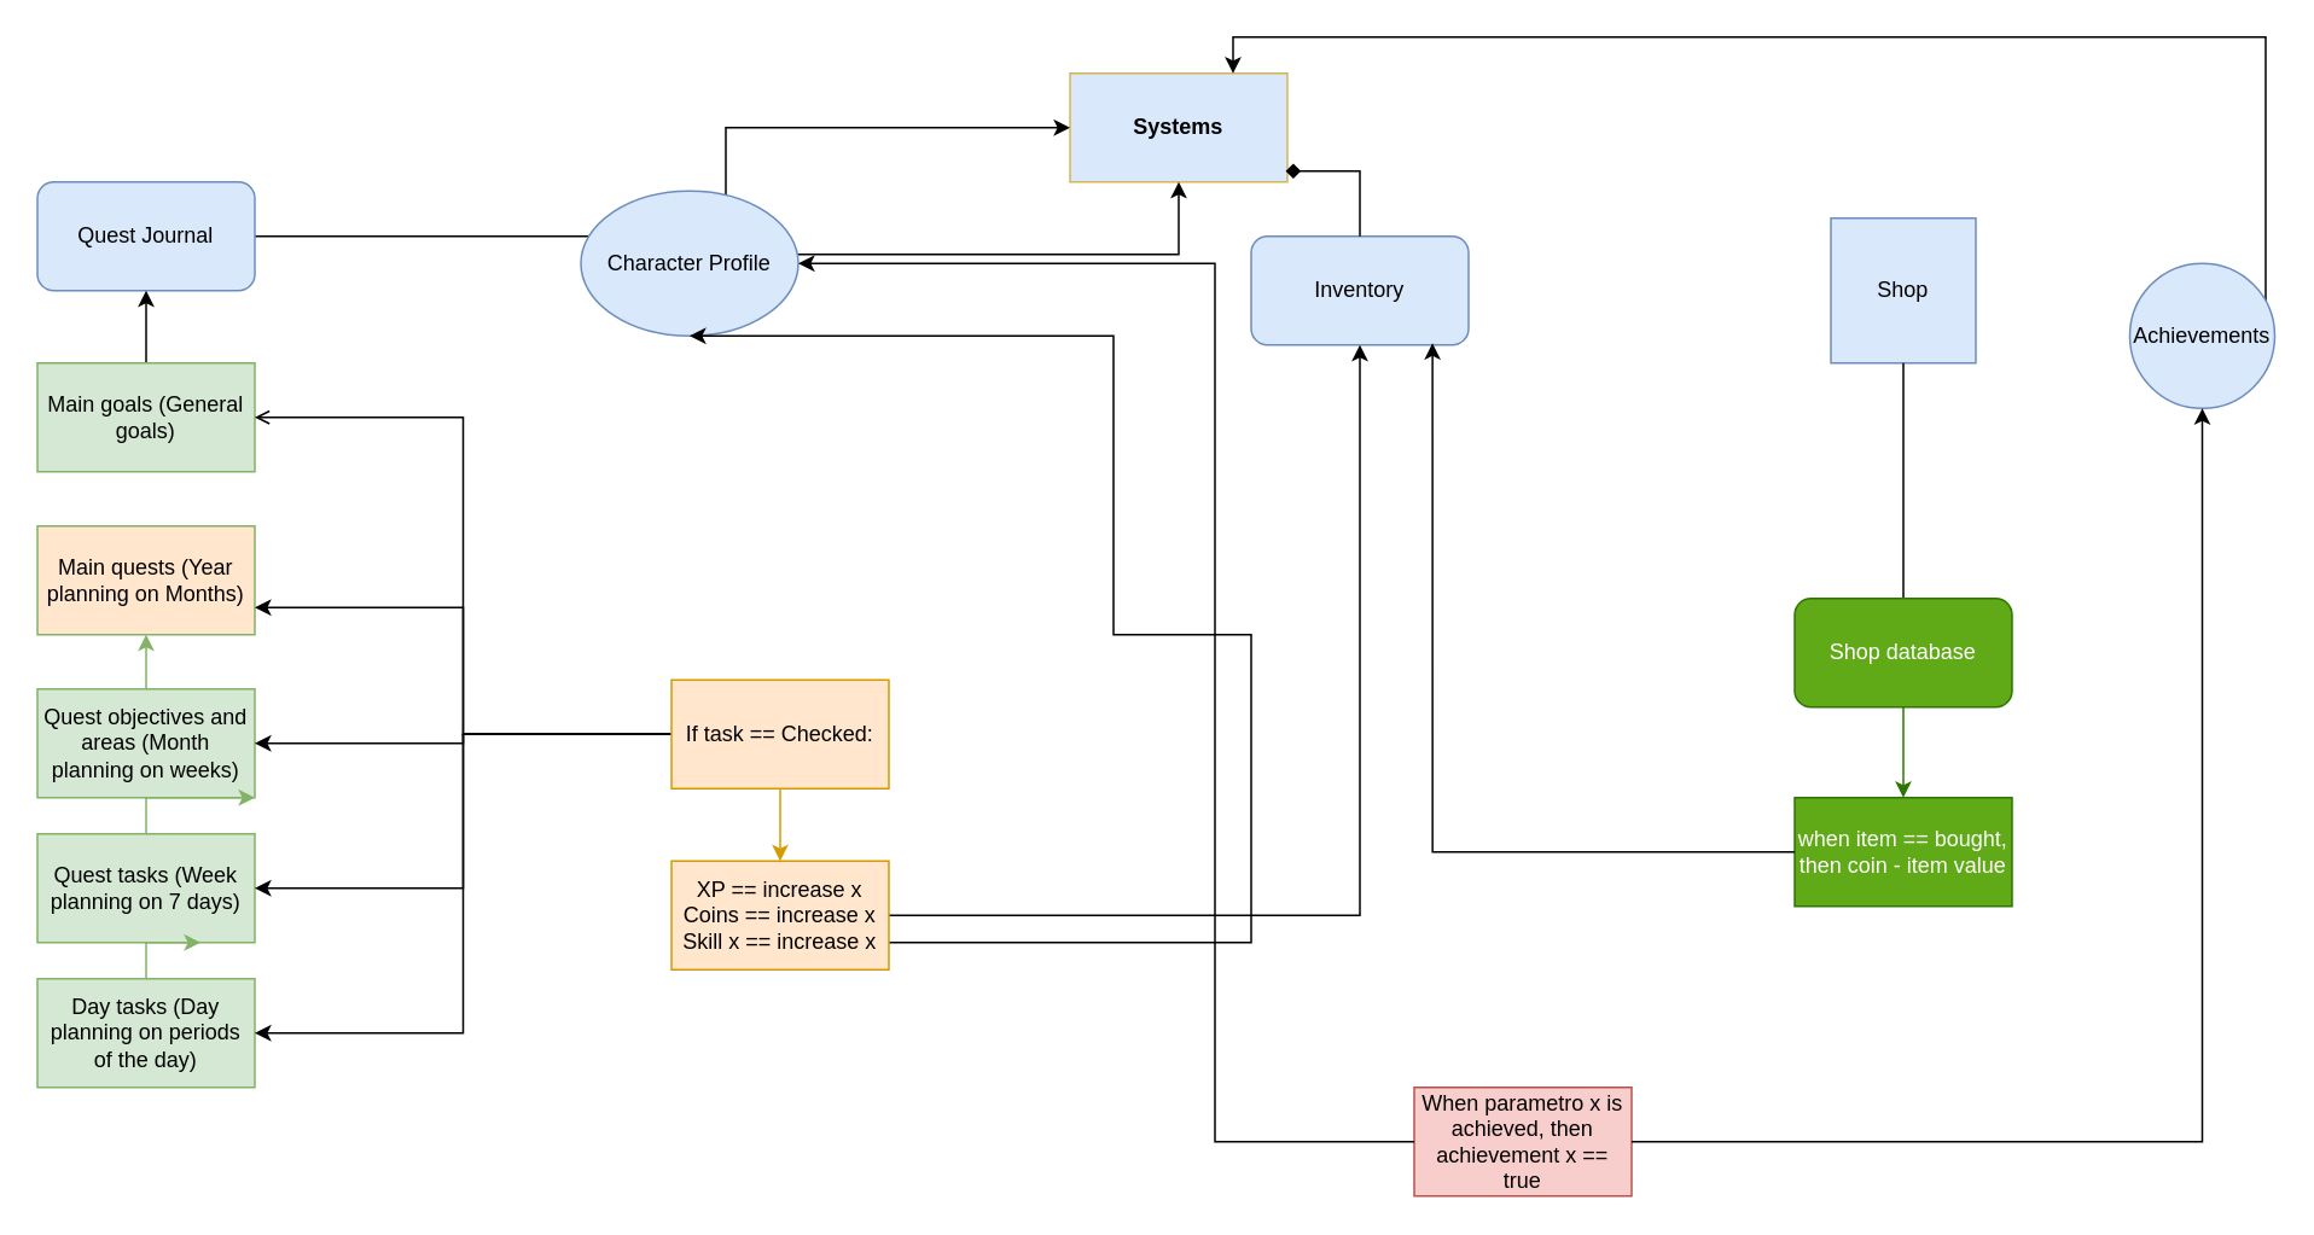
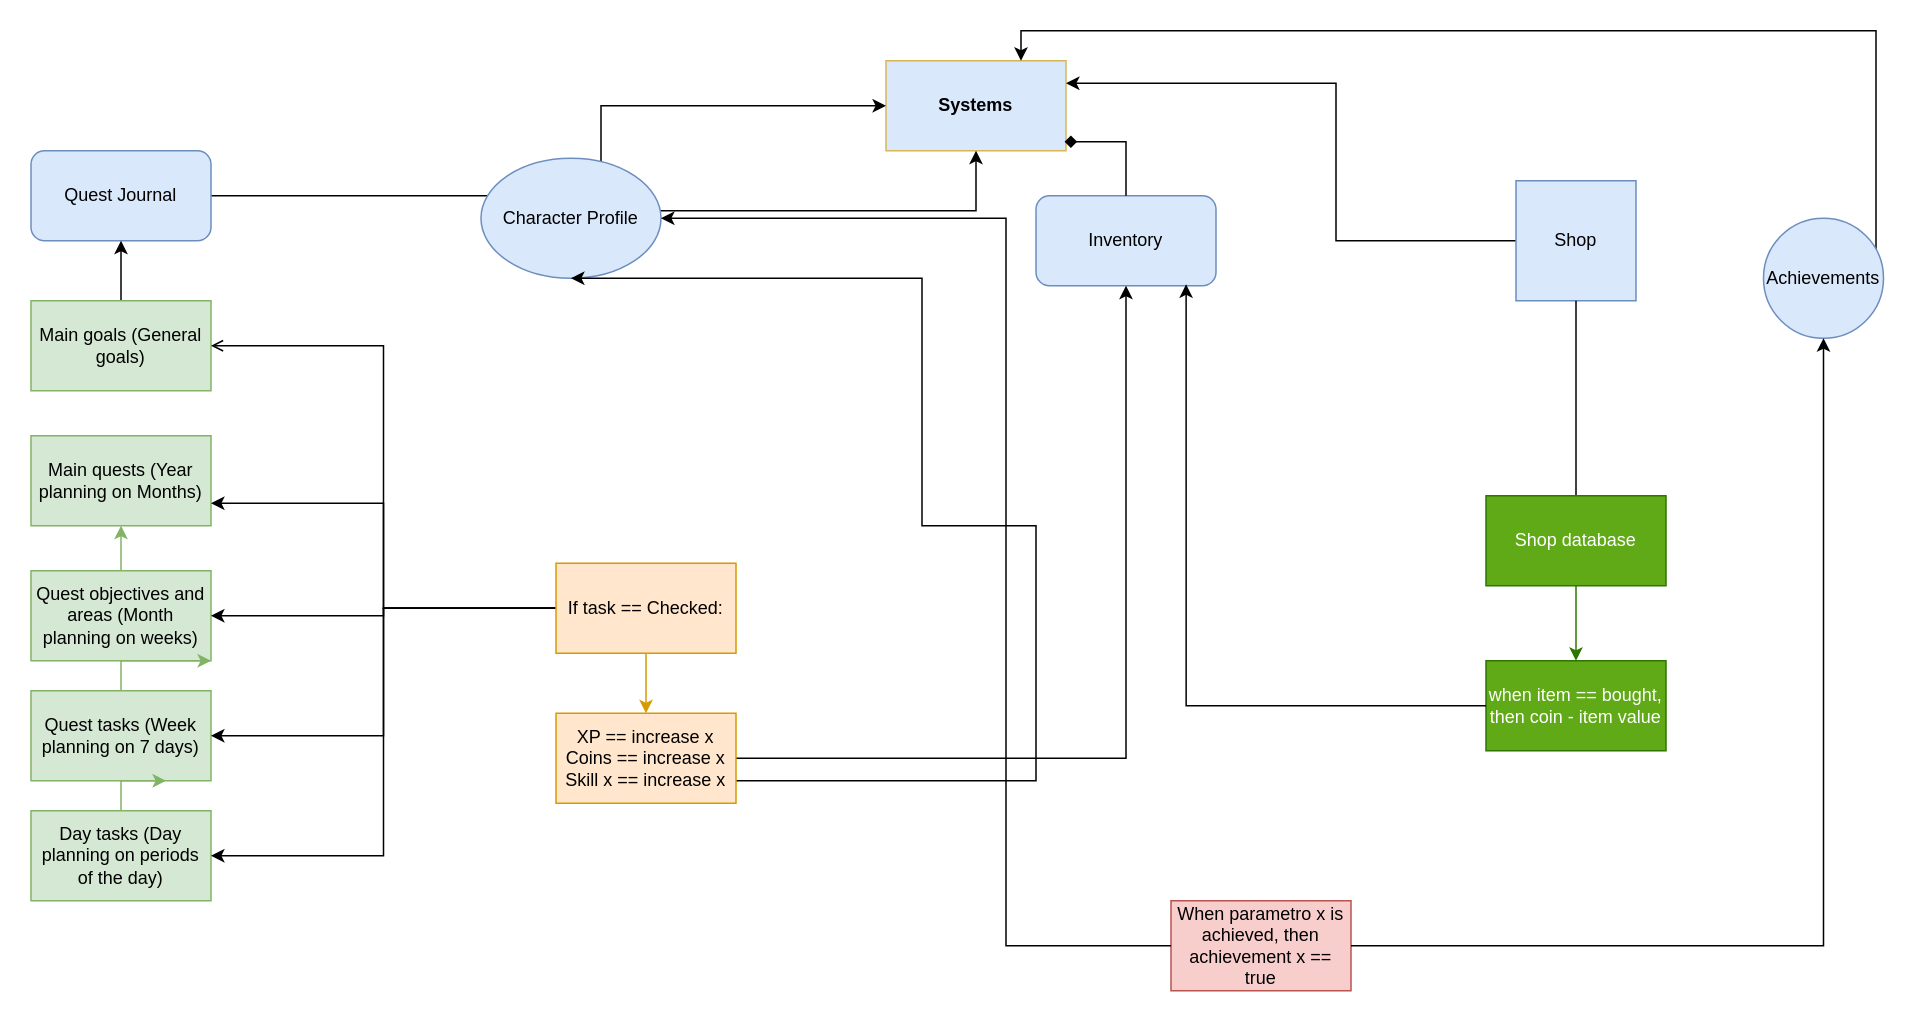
  <mxCell id="0" />
  <mxCell id="1" parent="0" />
  <mxCell id="2" value="&lt;b&gt;Systems&lt;br&gt;&lt;/b&gt;" style="rounded=0;whiteSpace=wrap;html=1;fillColor=#dae8fc;strokeColor=#d6b656;" vertex="1" parent="1"><mxGeometry x="590" y="40" width="120" height="60" as="geometry" /></mxCell>
  <mxCell id="3" style="edgeStyle=orthogonalEdgeStyle;rounded=0;orthogonalLoop=1;jettySize=auto;html=1;entryX=0;entryY=0.5;entryDx=0;entryDy=0;" edge="1" parent="1" source="4" target="2"><mxGeometry relative="1" as="geometry"><Array as="points"><mxPoint x="400" y="70" /></Array></mxGeometry></mxCell>
  <mxCell id="4" value="Quest Journal" style="rounded=1;whiteSpace=wrap;html=1;fillColor=#dae8fc;strokeColor=#6c8ebf;" vertex="1" parent="1"><mxGeometry x="20" y="100" width="120" height="60" as="geometry" /></mxCell>
  <mxCell id="5" style="edgeStyle=orthogonalEdgeStyle;rounded=0;orthogonalLoop=1;jettySize=auto;html=1;" edge="1" parent="1" source="6" target="2"><mxGeometry relative="1" as="geometry"><Array as="points"><mxPoint x="650" y="140" /></Array></mxGeometry></mxCell>
  <mxCell id="6" value="Character Profile" style="ellipse;whiteSpace=wrap;html=1;fillColor=#dae8fc;strokeColor=#6c8ebf;" vertex="1" parent="1"><mxGeometry x="320" y="105" width="120" height="80" as="geometry" /></mxCell>
  <mxCell id="7" value="Inventory" style="rounded=1;whiteSpace=wrap;html=1;fillColor=#dae8fc;strokeColor=#6c8ebf;" vertex="1" parent="1"><mxGeometry x="690" y="130" width="120" height="60" as="geometry" /></mxCell>
+ <mxCell id="8" style="edgeStyle=orthogonalEdgeStyle;rounded=0;orthogonalLoop=1;jettySize=auto;html=1;entryX=1;entryY=0.25;entryDx=0;entryDy=0;" edge="1" parent="1" source="9" target="2"><mxGeometry relative="1" as="geometry"><Array as="points"><mxPoint x="890" y="55" /></Array></mxGeometry></mxCell>
  <mxCell id="9" value="Shop" style="whiteSpace=wrap;html=1;aspect=fixed;fillColor=#dae8fc;strokeColor=#6c8ebf;" vertex="1" parent="1"><mxGeometry x="1010" y="120" width="80" height="80" as="geometry" /></mxCell>
  <mxCell id="10" style="edgeStyle=orthogonalEdgeStyle;rounded=0;orthogonalLoop=1;jettySize=auto;html=1;entryX=0.992;entryY=0.9;entryDx=0;entryDy=0;entryPerimeter=0;endArrow=diamond;" edge="1" parent="1" source="7" target="2"><mxGeometry relative="1" as="geometry" /></mxCell>
  <mxCell id="11" style="edgeStyle=orthogonalEdgeStyle;rounded=0;orthogonalLoop=1;jettySize=auto;html=1;" edge="1" parent="1" source="12" target="4"><mxGeometry relative="1" as="geometry" /></mxCell>
  <mxCell id="12" value="Main goals (General goals)" style="rounded=0;whiteSpace=wrap;html=1;fillColor=#d5e8d4;strokeColor=#82b366;" vertex="1" parent="1"><mxGeometry x="20" y="200" width="120" height="60" as="geometry" /></mxCell>
- <mxCell id="13" value="Main quests (Year planning on Months)" style="rounded=0;whiteSpace=wrap;html=1;fillColor=#ffe6cc;strokeColor=#82b366;" vertex="1" parent="1"><mxGeometry x="20" y="290" width="120" height="60" as="geometry" /></mxCell>
+ <mxCell id="13" value="Main quests (Year planning on Months)" style="rounded=0;whiteSpace=wrap;html=1;fillColor=#d5e8d4;strokeColor=#82b366;" vertex="1" parent="1"><mxGeometry x="20" y="290" width="120" height="60" as="geometry" /></mxCell>
  <mxCell id="14" style="edgeStyle=orthogonalEdgeStyle;rounded=0;orthogonalLoop=1;jettySize=auto;html=1;entryX=0.5;entryY=1;entryDx=0;entryDy=0;fillColor=#d5e8d4;strokeColor=#82b366;" edge="1" parent="1" source="15" target="13"><mxGeometry relative="1" as="geometry" /></mxCell>
  <mxCell id="15" value="Quest objectives and areas (Month planning on weeks)" style="rounded=0;whiteSpace=wrap;html=1;fillColor=#d5e8d4;strokeColor=#82b366;" vertex="1" parent="1"><mxGeometry x="20" y="380" width="120" height="60" as="geometry" /></mxCell>
  <mxCell id="16" style="edgeStyle=orthogonalEdgeStyle;rounded=0;orthogonalLoop=1;jettySize=auto;html=1;entryX=1;entryY=1;entryDx=0;entryDy=0;fillColor=#d5e8d4;strokeColor=#82b366;" edge="1" parent="1" source="17" target="15"><mxGeometry relative="1" as="geometry" /></mxCell>
  <mxCell id="17" value="Quest tasks (Week planning on 7 days)" style="rounded=0;whiteSpace=wrap;html=1;fillColor=#d5e8d4;strokeColor=#82b366;" vertex="1" parent="1"><mxGeometry x="20" y="460" width="120" height="60" as="geometry" /></mxCell>
  <mxCell id="18" style="edgeStyle=orthogonalEdgeStyle;rounded=0;orthogonalLoop=1;jettySize=auto;html=1;entryX=0.75;entryY=1;entryDx=0;entryDy=0;fillColor=#d5e8d4;strokeColor=#82b366;" edge="1" parent="1" source="19" target="17"><mxGeometry relative="1" as="geometry" /></mxCell>
  <mxCell id="19" value="Day tasks (Day planning on periods of the day)" style="rounded=0;whiteSpace=wrap;html=1;fillColor=#d5e8d4;strokeColor=#82b366;" vertex="1" parent="1"><mxGeometry x="20" y="540" width="120" height="60" as="geometry" /></mxCell>
  <mxCell id="20" style="edgeStyle=orthogonalEdgeStyle;rounded=0;orthogonalLoop=1;jettySize=auto;html=1;entryX=1;entryY=0.5;entryDx=0;entryDy=0;endArrow=open;" edge="1" parent="1" source="26" target="12"><mxGeometry relative="1" as="geometry" /></mxCell>
  <mxCell id="21" style="edgeStyle=orthogonalEdgeStyle;rounded=0;orthogonalLoop=1;jettySize=auto;html=1;entryX=1;entryY=0.75;entryDx=0;entryDy=0;" edge="1" parent="1" source="26" target="13"><mxGeometry relative="1" as="geometry" /></mxCell>
  <mxCell id="22" style="edgeStyle=orthogonalEdgeStyle;rounded=0;orthogonalLoop=1;jettySize=auto;html=1;entryX=1;entryY=0.5;entryDx=0;entryDy=0;" edge="1" parent="1" source="26" target="15"><mxGeometry relative="1" as="geometry" /></mxCell>
  <mxCell id="23" style="edgeStyle=orthogonalEdgeStyle;rounded=0;orthogonalLoop=1;jettySize=auto;html=1;entryX=1;entryY=0.5;entryDx=0;entryDy=0;" edge="1" parent="1" source="26" target="17"><mxGeometry relative="1" as="geometry" /></mxCell>
  <mxCell id="24" style="edgeStyle=orthogonalEdgeStyle;rounded=0;orthogonalLoop=1;jettySize=auto;html=1;entryX=1;entryY=0.5;entryDx=0;entryDy=0;" edge="1" parent="1" source="26" target="19"><mxGeometry relative="1" as="geometry" /></mxCell>
  <mxCell id="25" style="edgeStyle=orthogonalEdgeStyle;rounded=0;orthogonalLoop=1;jettySize=auto;html=1;entryX=0.5;entryY=0;entryDx=0;entryDy=0;fillColor=#ffe6cc;strokeColor=#d79b00;" edge="1" parent="1" source="26" target="29"><mxGeometry relative="1" as="geometry" /></mxCell>
  <mxCell id="26" value="If task == Checked:" style="rounded=0;whiteSpace=wrap;html=1;fillColor=#ffe6cc;strokeColor=#d79b00;" vertex="1" parent="1"><mxGeometry x="370" y="375" width="120" height="60" as="geometry" /></mxCell>
  <mxCell id="27" style="edgeStyle=orthogonalEdgeStyle;rounded=0;orthogonalLoop=1;jettySize=auto;html=1;entryX=0.5;entryY=1;entryDx=0;entryDy=0;" edge="1" parent="1" source="29" target="6"><mxGeometry relative="1" as="geometry"><Array as="points"><mxPoint x="690" y="520" /><mxPoint x="690" y="350" /><mxPoint x="614" y="350" /></Array></mxGeometry></mxCell>
  <mxCell id="28" style="edgeStyle=orthogonalEdgeStyle;rounded=0;orthogonalLoop=1;jettySize=auto;html=1;entryX=0.5;entryY=1;entryDx=0;entryDy=0;" edge="1" parent="1" source="29" target="7"><mxGeometry relative="1" as="geometry" /></mxCell>
  <mxCell id="29" value="XP == increase x&lt;br&gt;Coins == increase x&lt;br&gt;Skill x == increase x" style="rounded=0;whiteSpace=wrap;html=1;fillColor=#ffe6cc;strokeColor=#d79b00;" vertex="1" parent="1"><mxGeometry x="370" y="475" width="120" height="60" as="geometry" /></mxCell>
  <mxCell id="30" style="edgeStyle=orthogonalEdgeStyle;rounded=0;orthogonalLoop=1;jettySize=auto;html=1;entryX=0.75;entryY=0;entryDx=0;entryDy=0;" edge="1" parent="1" source="31" target="2"><mxGeometry relative="1" as="geometry"><Array as="points"><mxPoint x="1250" y="20" /><mxPoint x="680" y="20" /></Array></mxGeometry></mxCell>
  <mxCell id="31" value="Achievements" style="ellipse;whiteSpace=wrap;html=1;aspect=fixed;fillColor=#dae8fc;strokeColor=#6c8ebf;" vertex="1" parent="1"><mxGeometry x="1175" y="145" width="80" height="80" as="geometry" /></mxCell>
  <mxCell id="32" value="When parametro x is achieved, then achievement x == true" style="rounded=0;whiteSpace=wrap;html=1;fillColor=#f8cecc;strokeColor=#b85450;" vertex="1" parent="1"><mxGeometry x="780" y="600" width="120" height="60" as="geometry" /></mxCell>
  <mxCell id="33" style="edgeStyle=orthogonalEdgeStyle;rounded=0;orthogonalLoop=1;jettySize=auto;html=1;" edge="1" parent="1" source="32" target="31"><mxGeometry relative="1" as="geometry" /></mxCell>
  <mxCell id="34" style="edgeStyle=orthogonalEdgeStyle;rounded=0;orthogonalLoop=1;jettySize=auto;html=1;" edge="1" parent="1" source="32" target="6"><mxGeometry relative="1" as="geometry"><Array as="points"><mxPoint x="670" y="630" /></Array></mxGeometry></mxCell>
  <mxCell id="35" style="edgeStyle=orthogonalEdgeStyle;rounded=0;orthogonalLoop=1;jettySize=auto;html=1;endArrow=none;" edge="1" parent="1" source="37" target="9"><mxGeometry relative="1" as="geometry" /></mxCell>
  <mxCell id="36" style="edgeStyle=orthogonalEdgeStyle;rounded=0;orthogonalLoop=1;jettySize=auto;html=1;fillColor=#60a917;strokeColor=#2D7600;" edge="1" parent="1" source="37" target="38"><mxGeometry relative="1" as="geometry" /></mxCell>
- <mxCell id="37" value="Shop database" style="whiteSpace=wrap;html=1;fillColor=#60a917;fontColor=#ffffff;strokeColor=#2D7600;rounded=1;" vertex="1" parent="1"><mxGeometry x="990" y="330" width="120" height="60" as="geometry" /></mxCell>
+ <mxCell id="37" value="Shop database" style="rounded=0;whiteSpace=wrap;html=1;fillColor=#60a917;fontColor=#ffffff;strokeColor=#2D7600;" vertex="1" parent="1"><mxGeometry x="990" y="330" width="120" height="60" as="geometry" /></mxCell>
  <mxCell id="38" value="when item == bought, then coin - item value" style="rounded=0;whiteSpace=wrap;html=1;fillColor=#60a917;fontColor=#ffffff;strokeColor=#2D7600;" vertex="1" parent="1"><mxGeometry x="990" y="440" width="120" height="60" as="geometry" /></mxCell>
  <mxCell id="39" style="edgeStyle=orthogonalEdgeStyle;rounded=0;orthogonalLoop=1;jettySize=auto;html=1;entryX=0.834;entryY=0.984;entryDx=0;entryDy=0;entryPerimeter=0;" edge="1" parent="1" source="38" target="7"><mxGeometry relative="1" as="geometry" /></mxCell>
